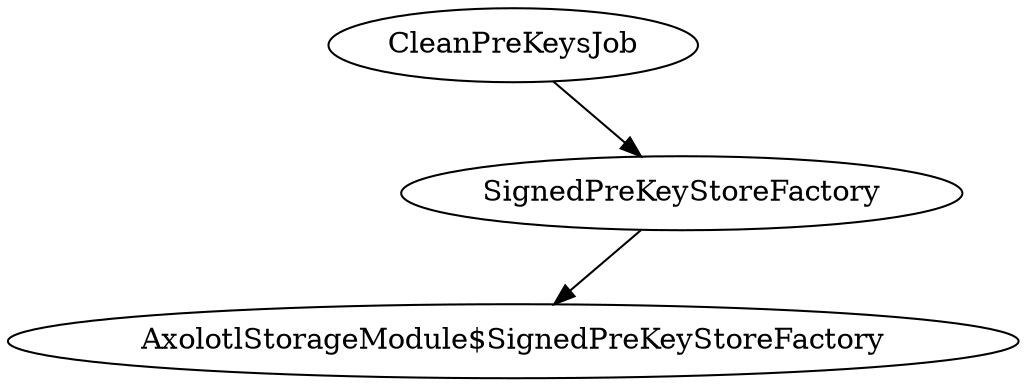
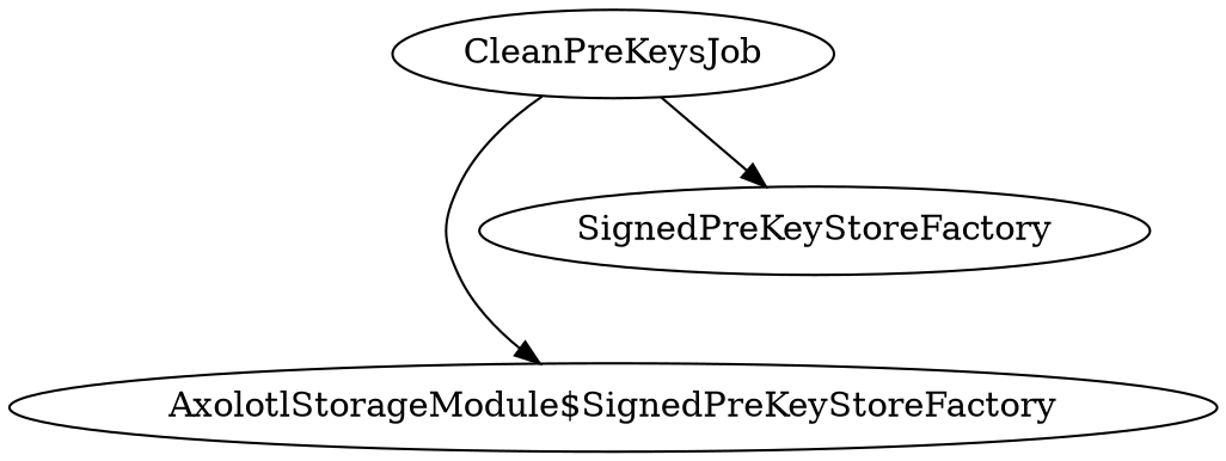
  digraph {
    concentrate=true
    n1 [label="AxolotlStorageModule$SignedPreKeyStoreFactory"]
    CleanPreKeysJob
    n3 [label=SignedPreKeyStoreFactory]
-   n3 -> n1
+   CleanPreKeysJob -> n1
    CleanPreKeysJob -> n3
  }
